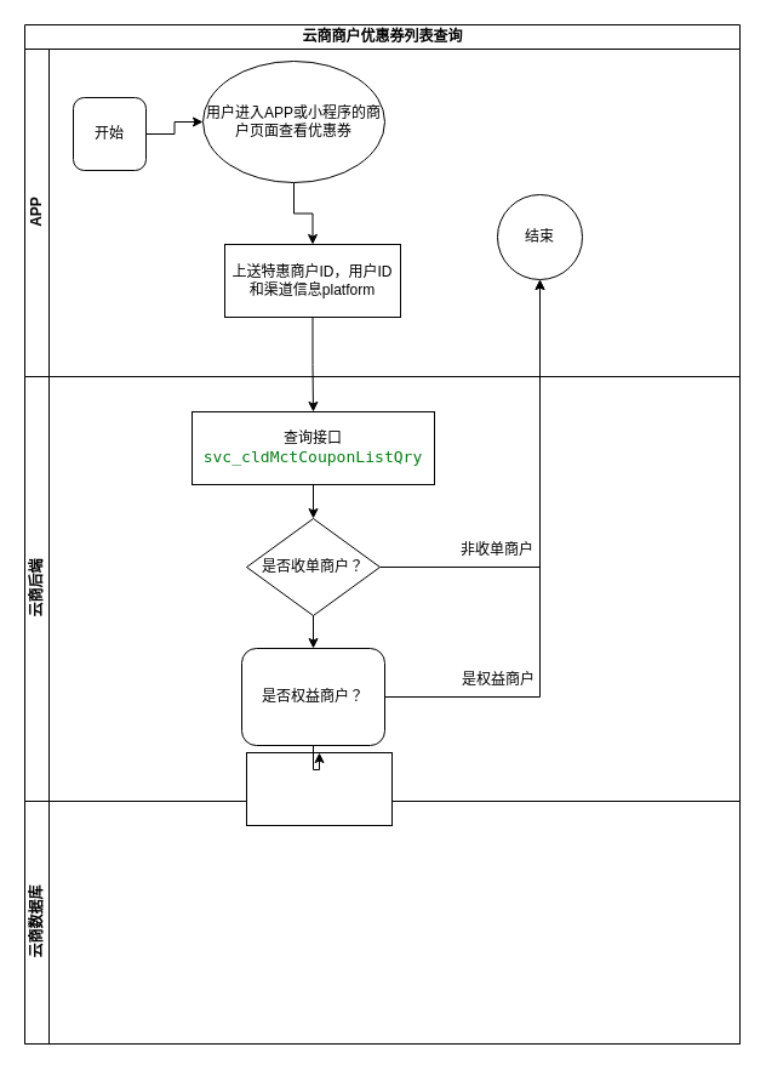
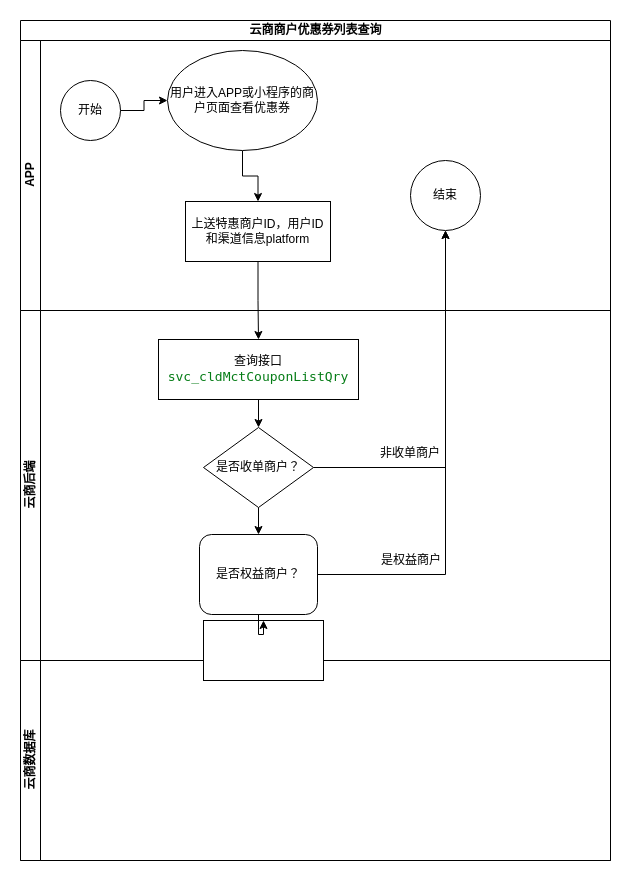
  <mxCell id="0" />
  <mxCell id="1" parent="0" />
  <mxCell id="2" value="云商商户优惠券列表查询" style="swimlane;html=1;childLayout=stackLayout;resizeParent=1;resizeParentMax=0;horizontal=1;startSize=20;horizontalStack=0;" vertex="1" parent="1"><mxGeometry x="20" y="20" width="590" height="840" as="geometry" /></mxCell>
  <mxCell id="3" value="APP" style="swimlane;html=1;startSize=20;horizontal=0;" vertex="1" parent="2"><mxGeometry y="20" width="590" height="270" as="geometry" /></mxCell>
- <mxCell id="4" value="开始" style="whiteSpace=wrap;html=1;aspect=fixed;rounded=1;" vertex="1" parent="3"><mxGeometry x="40" y="40" width="60" height="60" as="geometry" /></mxCell>
+ <mxCell id="4" value="开始" style="ellipse;whiteSpace=wrap;html=1;aspect=fixed;" vertex="1" parent="3"><mxGeometry x="40" y="40" width="60" height="60" as="geometry" /></mxCell>
  <mxCell id="5" value="上送特惠商户ID，用户ID和渠道信息platform" style="whiteSpace=wrap;html=1;" vertex="1" parent="3"><mxGeometry x="165" y="161" width="145" height="60" as="geometry" /></mxCell>
  <mxCell id="6" value="结束" style="ellipse;whiteSpace=wrap;html=1;aspect=fixed;" vertex="1" parent="3"><mxGeometry x="390" y="120" width="70" height="70" as="geometry" /></mxCell>
  <mxCell id="7" style="edgeStyle=orthogonalEdgeStyle;rounded=0;orthogonalLoop=1;jettySize=auto;html=1;exitX=0.5;exitY=1;exitDx=0;exitDy=0;" edge="1" parent="3" source="6" target="6"><mxGeometry relative="1" as="geometry" /></mxCell>
  <mxCell id="8" value="云商后端" style="swimlane;html=1;startSize=20;horizontal=0;" vertex="1" parent="2"><mxGeometry y="290" width="590" height="350" as="geometry" /></mxCell>
  <mxCell id="9" value="查询接口&lt;span style=&quot;color: rgb(6 , 125 , 23) ; background-color: rgb(255 , 255 , 255) ; font-family: &amp;#34;jetbrains mono&amp;#34; , monospace ; font-size: 9.8pt&quot;&gt;svc_cldMctCouponListQry&lt;/span&gt;" style="whiteSpace=wrap;html=1;" vertex="1" parent="8"><mxGeometry x="138" y="29" width="200" height="60" as="geometry" /></mxCell>
  <mxCell id="10" value="是否收单商户？" style="rhombus;whiteSpace=wrap;html=1;" vertex="1" parent="8"><mxGeometry x="183" y="117" width="110" height="80" as="geometry" /></mxCell>
  <mxCell id="11" value="" style="edgeStyle=orthogonalEdgeStyle;rounded=0;orthogonalLoop=1;jettySize=auto;html=1;" edge="1" parent="8" source="9" target="10"><mxGeometry relative="1" as="geometry" /></mxCell>
  <mxCell id="12" value="非收单商户" style="text;html=1;strokeColor=none;fillColor=none;align=center;verticalAlign=middle;whiteSpace=wrap;rounded=0;" vertex="1" parent="8"><mxGeometry x="355" y="133" width="70" height="20" as="geometry" /></mxCell>
  <mxCell id="13" value="是权益商户" style="text;html=1;strokeColor=none;fillColor=none;align=center;verticalAlign=middle;whiteSpace=wrap;rounded=0;" vertex="1" parent="8"><mxGeometry x="360" y="240" width="62" height="20" as="geometry" /></mxCell>
  <mxCell id="14" value="" style="edgeStyle=orthogonalEdgeStyle;rounded=0;orthogonalLoop=1;jettySize=auto;html=1;" edge="1" parent="2" source="5" target="9"><mxGeometry relative="1" as="geometry" /></mxCell>
  <mxCell id="15" style="edgeStyle=orthogonalEdgeStyle;rounded=0;orthogonalLoop=1;jettySize=auto;html=1;entryX=0.5;entryY=1;entryDx=0;entryDy=0;" edge="1" parent="2" source="10" target="6"><mxGeometry relative="1" as="geometry" /></mxCell>
  <mxCell id="16" value="云商数据库" style="swimlane;html=1;startSize=20;horizontal=0;" vertex="1" parent="2"><mxGeometry y="640" width="590" height="200" as="geometry" /></mxCell>
  <mxCell id="17" value="" style="whiteSpace=wrap;html=1;" vertex="1" parent="16"><mxGeometry x="183" y="-40" width="120" height="60" as="geometry" /></mxCell>
  <mxCell id="18" value="" style="edgeStyle=orthogonalEdgeStyle;rounded=0;orthogonalLoop=1;jettySize=auto;html=1;" edge="1" parent="1" source="19" target="5"><mxGeometry relative="1" as="geometry" /></mxCell>
  <mxCell id="19" value="用户进入APP或小程序的商户页面查看优惠券" style="ellipse;whiteSpace=wrap;html=1;" vertex="1" parent="1"><mxGeometry x="167" y="50" width="150" height="100" as="geometry" /></mxCell>
  <mxCell id="20" value="" style="edgeStyle=orthogonalEdgeStyle;rounded=0;orthogonalLoop=1;jettySize=auto;html=1;" edge="1" parent="1" source="4" target="19"><mxGeometry relative="1" as="geometry" /></mxCell>
  <mxCell id="21" style="edgeStyle=orthogonalEdgeStyle;rounded=0;orthogonalLoop=1;jettySize=auto;html=1;entryX=0.5;entryY=1;entryDx=0;entryDy=0;" edge="1" parent="1" source="23" target="6"><mxGeometry relative="1" as="geometry" /></mxCell>
  <mxCell id="22" value="" style="edgeStyle=orthogonalEdgeStyle;rounded=0;orthogonalLoop=1;jettySize=auto;html=1;" edge="1" parent="1" source="23" target="17"><mxGeometry relative="1" as="geometry" /></mxCell>
  <mxCell id="23" value="是否权益商户？" style="whiteSpace=wrap;html=1;rounded=1;" vertex="1" parent="1"><mxGeometry x="199" y="534" width="118" height="80" as="geometry" /></mxCell>
  <mxCell id="24" value="" style="edgeStyle=orthogonalEdgeStyle;rounded=0;orthogonalLoop=1;jettySize=auto;html=1;" edge="1" parent="1" source="10" target="23"><mxGeometry relative="1" as="geometry" /></mxCell>
